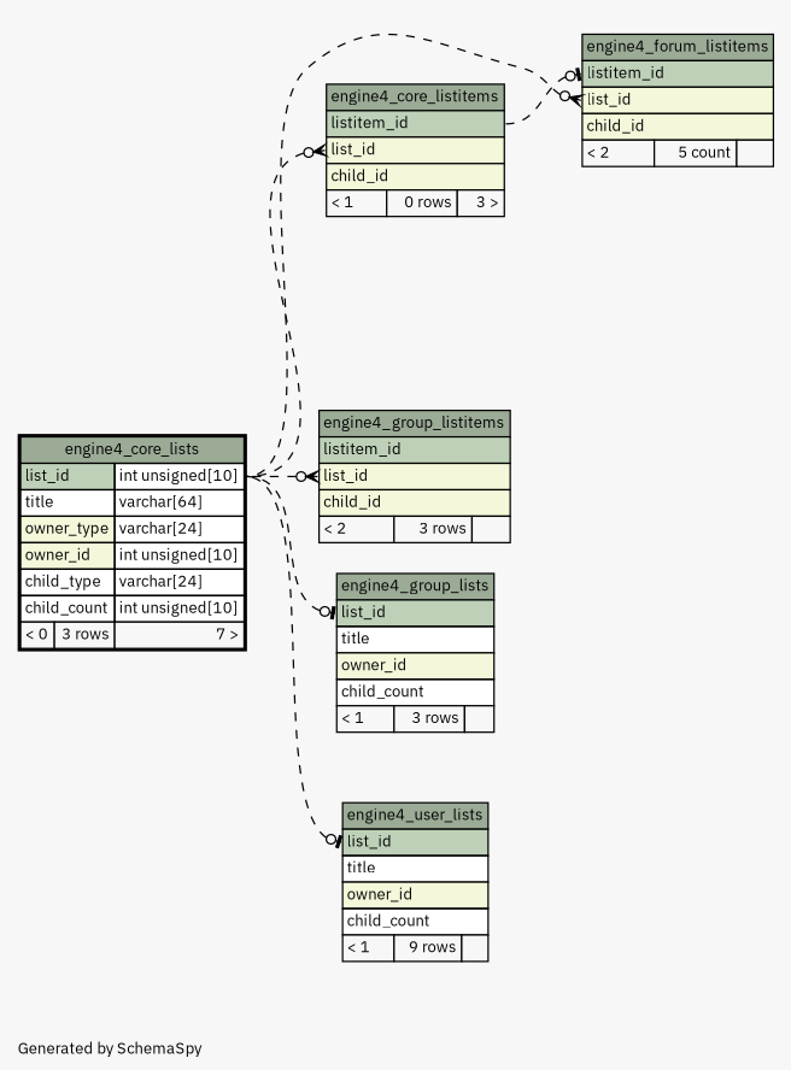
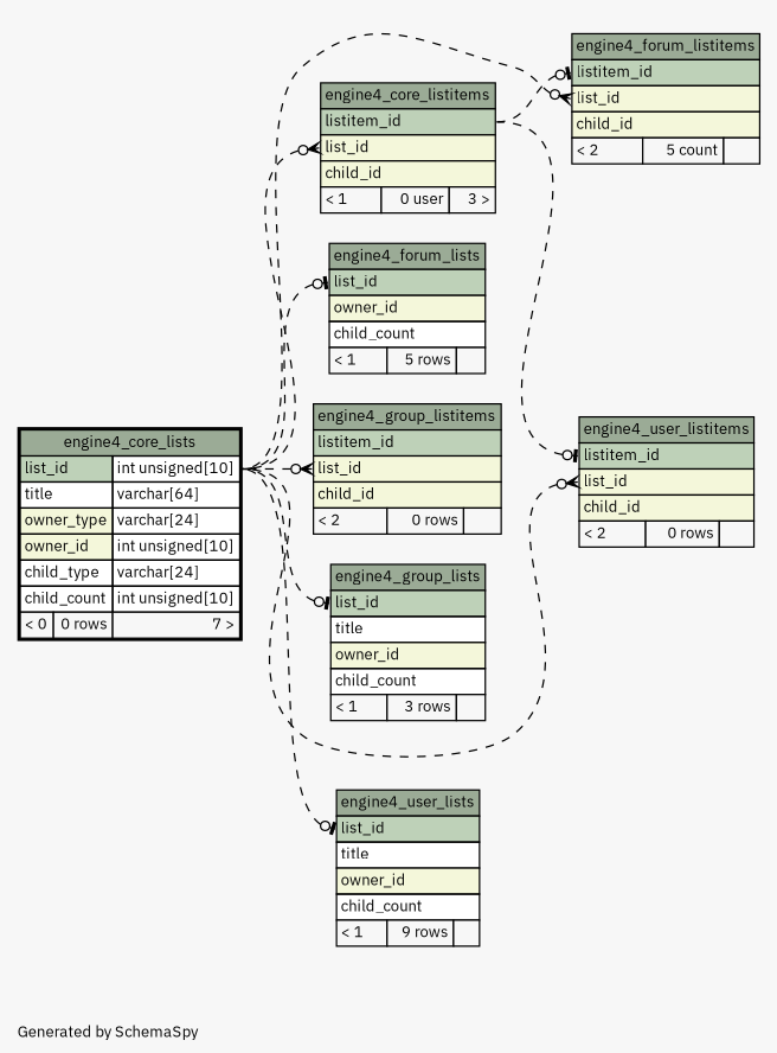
  digraph {
    bgcolor="#f7f7f7"
    fontname="IBM Plex Sans"
    fontsize=11
    label="\nGenerated by SchemaSpy"
    labeljust=l
    nodesep=0.18
    rankdir=RL
    ranksep=0.46
    node [fontname="IBM Plex Sans" fontsize=11 shape=plaintext]
    edge [arrowhead=none arrowsize=0.8 arrowtail=teeodot dir=back fontname="IBM Plex Sans" headport="list_id.type:e" style=dashed tailport="list_id:w"]
-   n1 [label=<     <TABLE BORDER="0" CELLBORDER="1" CELLSPACING="0" BGCOLOR="#ffffff">       <TR><TD COLSPAN="3" BGCOLOR="#9bab96" ALIGN="CENTER">engine4_core_listitems</TD></TR>       <TR><TD PORT="listitem_id" COLSPAN="3" BGCOLOR="#bed1b8" ALIGN="LEFT">listitem_id</TD></TR>       <TR><TD PORT="list_id" COLSPAN="3" BGCOLOR="#f4f7da" ALIGN="LEFT">list_id</TD></TR>       <TR><TD PORT="child_id" COLSPAN="3" BGCOLOR="#f4f7da" ALIGN="LEFT">child_id</TD></TR>       <TR><TD ALIGN="LEFT" BGCOLOR="#f7f7f7">&lt; 1</TD><TD ALIGN="RIGHT" BGCOLOR="#f7f7f7">0 rows</TD><TD ALIGN="RIGHT" BGCOLOR="#f7f7f7">3 &gt;</TD></TR>     </TABLE>>]
-   n2 [label=<     <TABLE BORDER="2" CELLBORDER="1" CELLSPACING="0" BGCOLOR="#ffffff">       <TR><TD COLSPAN="3" BGCOLOR="#9bab96" ALIGN="CENTER">engine4_core_lists</TD></TR>       <TR><TD PORT="list_id" COLSPAN="2" BGCOLOR="#bed1b8" ALIGN="LEFT">list_id</TD><TD PORT="list_id.type" ALIGN="LEFT">int unsigned[10]</TD></TR>       <TR><TD PORT="title" COLSPAN="2" ALIGN="LEFT">title</TD><TD PORT="title.type" ALIGN="LEFT">varchar[64]</TD></TR>       <TR><TD PORT="owner_type" COLSPAN="2" BGCOLOR="#f4f7da" ALIGN="LEFT">owner_type</TD><TD PORT="owner_type.type" ALIGN="LEFT">varchar[24]</TD></TR>       <TR><TD PORT="owner_id" COLSPAN="2" BGCOLOR="#f4f7da" ALIGN="LEFT">owner_id</TD><TD PORT="owner_id.type" ALIGN="LEFT">int unsigned[10]</TD></TR>       <TR><TD PORT="child_type" COLSPAN="2" ALIGN="LEFT">child_type</TD><TD PORT="child_type.type" ALIGN="LEFT">varchar[24]</TD></TR>       <TR><TD PORT="child_count" COLSPAN="2" ALIGN="LEFT">child_count</TD><TD PORT="child_count.type" ALIGN="LEFT">int unsigned[10]</TD></TR>       <TR><TD ALIGN="LEFT" BGCOLOR="#f7f7f7">&lt; 0</TD><TD ALIGN="RIGHT" BGCOLOR="#f7f7f7">3 rows</TD><TD ALIGN="RIGHT" BGCOLOR="#f7f7f7">7 &gt;</TD></TR>     </TABLE>>]
+   n1 [label=<     <TABLE BORDER="0" CELLBORDER="1" CELLSPACING="0" BGCOLOR="#ffffff">       <TR><TD COLSPAN="3" BGCOLOR="#9bab96" ALIGN="CENTER">engine4_core_listitems</TD></TR>       <TR><TD PORT="listitem_id" COLSPAN="3" BGCOLOR="#bed1b8" ALIGN="LEFT">listitem_id</TD></TR>       <TR><TD PORT="list_id" COLSPAN="3" BGCOLOR="#f4f7da" ALIGN="LEFT">list_id</TD></TR>       <TR><TD PORT="child_id" COLSPAN="3" BGCOLOR="#f4f7da" ALIGN="LEFT">child_id</TD></TR>       <TR><TD ALIGN="LEFT" BGCOLOR="#f7f7f7">&lt; 1</TD><TD ALIGN="RIGHT" BGCOLOR="#f7f7f7">0 user</TD><TD ALIGN="RIGHT" BGCOLOR="#f7f7f7">3 &gt;</TD></TR>     </TABLE>>]
+   n2 [label=<     <TABLE BORDER="2" CELLBORDER="1" CELLSPACING="0" BGCOLOR="#ffffff">       <TR><TD COLSPAN="3" BGCOLOR="#9bab96" ALIGN="CENTER">engine4_core_lists</TD></TR>       <TR><TD PORT="list_id" COLSPAN="2" BGCOLOR="#bed1b8" ALIGN="LEFT">list_id</TD><TD PORT="list_id.type" ALIGN="LEFT">int unsigned[10]</TD></TR>       <TR><TD PORT="title" COLSPAN="2" ALIGN="LEFT">title</TD><TD PORT="title.type" ALIGN="LEFT">varchar[64]</TD></TR>       <TR><TD PORT="owner_type" COLSPAN="2" BGCOLOR="#f4f7da" ALIGN="LEFT">owner_type</TD><TD PORT="owner_type.type" ALIGN="LEFT">varchar[24]</TD></TR>       <TR><TD PORT="owner_id" COLSPAN="2" BGCOLOR="#f4f7da" ALIGN="LEFT">owner_id</TD><TD PORT="owner_id.type" ALIGN="LEFT">int unsigned[10]</TD></TR>       <TR><TD PORT="child_type" COLSPAN="2" ALIGN="LEFT">child_type</TD><TD PORT="child_type.type" ALIGN="LEFT">varchar[24]</TD></TR>       <TR><TD PORT="child_count" COLSPAN="2" ALIGN="LEFT">child_count</TD><TD PORT="child_count.type" ALIGN="LEFT">int unsigned[10]</TD></TR>       <TR><TD ALIGN="LEFT" BGCOLOR="#f7f7f7">&lt; 0</TD><TD ALIGN="RIGHT" BGCOLOR="#f7f7f7">0 rows</TD><TD ALIGN="RIGHT" BGCOLOR="#f7f7f7">7 &gt;</TD></TR>     </TABLE>>]
    n3 [label=<     <TABLE BORDER="0" CELLBORDER="1" CELLSPACING="0" BGCOLOR="#ffffff">       <TR><TD COLSPAN="3" BGCOLOR="#9bab96" ALIGN="CENTER">engine4_forum_listitems</TD></TR>       <TR><TD PORT="listitem_id" COLSPAN="3" BGCOLOR="#bed1b8" ALIGN="LEFT">listitem_id</TD></TR>       <TR><TD PORT="list_id" COLSPAN="3" BGCOLOR="#f4f7da" ALIGN="LEFT">list_id</TD></TR>       <TR><TD PORT="child_id" COLSPAN="3" BGCOLOR="#f4f7da" ALIGN="LEFT">child_id</TD></TR>       <TR><TD ALIGN="LEFT" BGCOLOR="#f7f7f7">&lt; 2</TD><TD ALIGN="RIGHT" BGCOLOR="#f7f7f7">5 count</TD><TD ALIGN="RIGHT" BGCOLOR="#f7f7f7">  </TD></TR>     </TABLE>>]
-   n5 [label=<     <TABLE BORDER="0" CELLBORDER="1" CELLSPACING="0" BGCOLOR="#ffffff">       <TR><TD COLSPAN="3" BGCOLOR="#9bab96" ALIGN="CENTER">engine4_group_listitems</TD></TR>       <TR><TD PORT="listitem_id" COLSPAN="3" BGCOLOR="#bed1b8" ALIGN="LEFT">listitem_id</TD></TR>       <TR><TD PORT="list_id" COLSPAN="3" BGCOLOR="#f4f7da" ALIGN="LEFT">list_id</TD></TR>       <TR><TD PORT="child_id" COLSPAN="3" BGCOLOR="#f4f7da" ALIGN="LEFT">child_id</TD></TR>       <TR><TD ALIGN="LEFT" BGCOLOR="#f7f7f7">&lt; 2</TD><TD ALIGN="RIGHT" BGCOLOR="#f7f7f7">3 rows</TD><TD ALIGN="RIGHT" BGCOLOR="#f7f7f7">  </TD></TR>     </TABLE>>]
+   n4 [label=<     <TABLE BORDER="0" CELLBORDER="1" CELLSPACING="0" BGCOLOR="#ffffff">       <TR><TD COLSPAN="3" BGCOLOR="#9bab96" ALIGN="CENTER">engine4_forum_lists</TD></TR>       <TR><TD PORT="list_id" COLSPAN="3" BGCOLOR="#bed1b8" ALIGN="LEFT">list_id</TD></TR>       <TR><TD PORT="owner_id" COLSPAN="3" BGCOLOR="#f4f7da" ALIGN="LEFT">owner_id</TD></TR>       <TR><TD PORT="child_count" COLSPAN="3" ALIGN="LEFT">child_count</TD></TR>       <TR><TD ALIGN="LEFT" BGCOLOR="#f7f7f7">&lt; 1</TD><TD ALIGN="RIGHT" BGCOLOR="#f7f7f7">5 rows</TD><TD ALIGN="RIGHT" BGCOLOR="#f7f7f7">  </TD></TR>     </TABLE>>]
+   n5 [label=<     <TABLE BORDER="0" CELLBORDER="1" CELLSPACING="0" BGCOLOR="#ffffff">       <TR><TD COLSPAN="3" BGCOLOR="#9bab96" ALIGN="CENTER">engine4_group_listitems</TD></TR>       <TR><TD PORT="listitem_id" COLSPAN="3" BGCOLOR="#bed1b8" ALIGN="LEFT">listitem_id</TD></TR>       <TR><TD PORT="list_id" COLSPAN="3" BGCOLOR="#f4f7da" ALIGN="LEFT">list_id</TD></TR>       <TR><TD PORT="child_id" COLSPAN="3" BGCOLOR="#f4f7da" ALIGN="LEFT">child_id</TD></TR>       <TR><TD ALIGN="LEFT" BGCOLOR="#f7f7f7">&lt; 2</TD><TD ALIGN="RIGHT" BGCOLOR="#f7f7f7">0 rows</TD><TD ALIGN="RIGHT" BGCOLOR="#f7f7f7">  </TD></TR>     </TABLE>>]
    n6 [label=<     <TABLE BORDER="0" CELLBORDER="1" CELLSPACING="0" BGCOLOR="#ffffff">       <TR><TD COLSPAN="3" BGCOLOR="#9bab96" ALIGN="CENTER">engine4_group_lists</TD></TR>       <TR><TD PORT="list_id" COLSPAN="3" BGCOLOR="#bed1b8" ALIGN="LEFT">list_id</TD></TR>       <TR><TD PORT="title" COLSPAN="3" ALIGN="LEFT">title</TD></TR>       <TR><TD PORT="owner_id" COLSPAN="3" BGCOLOR="#f4f7da" ALIGN="LEFT">owner_id</TD></TR>       <TR><TD PORT="child_count" COLSPAN="3" ALIGN="LEFT">child_count</TD></TR>       <TR><TD ALIGN="LEFT" BGCOLOR="#f7f7f7">&lt; 1</TD><TD ALIGN="RIGHT" BGCOLOR="#f7f7f7">3 rows</TD><TD ALIGN="RIGHT" BGCOLOR="#f7f7f7">  </TD></TR>     </TABLE>>]
+   n7 [label=<     <TABLE BORDER="0" CELLBORDER="1" CELLSPACING="0" BGCOLOR="#ffffff">       <TR><TD COLSPAN="3" BGCOLOR="#9bab96" ALIGN="CENTER">engine4_user_listitems</TD></TR>       <TR><TD PORT="listitem_id" COLSPAN="3" BGCOLOR="#bed1b8" ALIGN="LEFT">listitem_id</TD></TR>       <TR><TD PORT="list_id" COLSPAN="3" BGCOLOR="#f4f7da" ALIGN="LEFT">list_id</TD></TR>       <TR><TD PORT="child_id" COLSPAN="3" BGCOLOR="#f4f7da" ALIGN="LEFT">child_id</TD></TR>       <TR><TD ALIGN="LEFT" BGCOLOR="#f7f7f7">&lt; 2</TD><TD ALIGN="RIGHT" BGCOLOR="#f7f7f7">0 rows</TD><TD ALIGN="RIGHT" BGCOLOR="#f7f7f7">  </TD></TR>     </TABLE>>]
    n8 [label=<     <TABLE BORDER="0" CELLBORDER="1" CELLSPACING="0" BGCOLOR="#ffffff">       <TR><TD COLSPAN="3" BGCOLOR="#9bab96" ALIGN="CENTER">engine4_user_lists</TD></TR>       <TR><TD PORT="list_id" COLSPAN="3" BGCOLOR="#bed1b8" ALIGN="LEFT">list_id</TD></TR>       <TR><TD PORT="title" COLSPAN="3" ALIGN="LEFT">title</TD></TR>       <TR><TD PORT="owner_id" COLSPAN="3" BGCOLOR="#f4f7da" ALIGN="LEFT">owner_id</TD></TR>       <TR><TD PORT="child_count" COLSPAN="3" ALIGN="LEFT">child_count</TD></TR>       <TR><TD ALIGN="LEFT" BGCOLOR="#f7f7f7">&lt; 1</TD><TD ALIGN="RIGHT" BGCOLOR="#f7f7f7">9 rows</TD><TD ALIGN="RIGHT" BGCOLOR="#f7f7f7">  </TD></TR>     </TABLE>>]
    n1 -> n2 [arrowtail=crowodot]
    n3 -> n1 [headport="listitem_id:e" tailport="listitem_id:w"]
    n3 -> n2 [arrowtail=crowodot]
+   n4 -> n2
    n5 -> n2 [arrowtail=crowodot]
    n6 -> n2
+   n7 -> n1 [headport="listitem_id:e" tailport="listitem_id:w"]
+   n7 -> n2 [arrowtail=crowodot]
    n8 -> n2
  }
